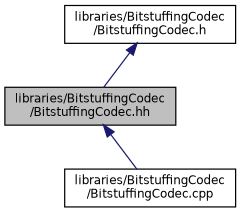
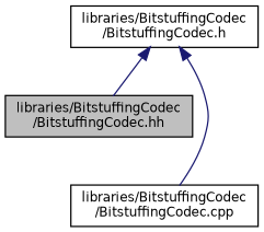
  digraph {
    node [color=black fillcolor=white fontname=Helvetica fontsize=10 shape=record style=filled]
    edge [color=midnightblue dir=back fontname=Helvetica fontsize=10 labelfontname=Helvetica labelfontsize=10 style=solid]
    n1 [fillcolor=grey75 fontcolor=black height=0.2 label="libraries/BitstuffingCodec\l/BitstuffingCodec.hh" width=0.4]
    n2 [height=0.2 label="libraries/BitstuffingCodec\l/BitstuffingCodec.cpp" width=0.4]
    n3 [height=0.2 label="libraries/BitstuffingCodec\l/BitstuffingCodec.h" width=0.4]
-   n1 -> n2
+   n3 -> n2
    n3 -> n1
  }
